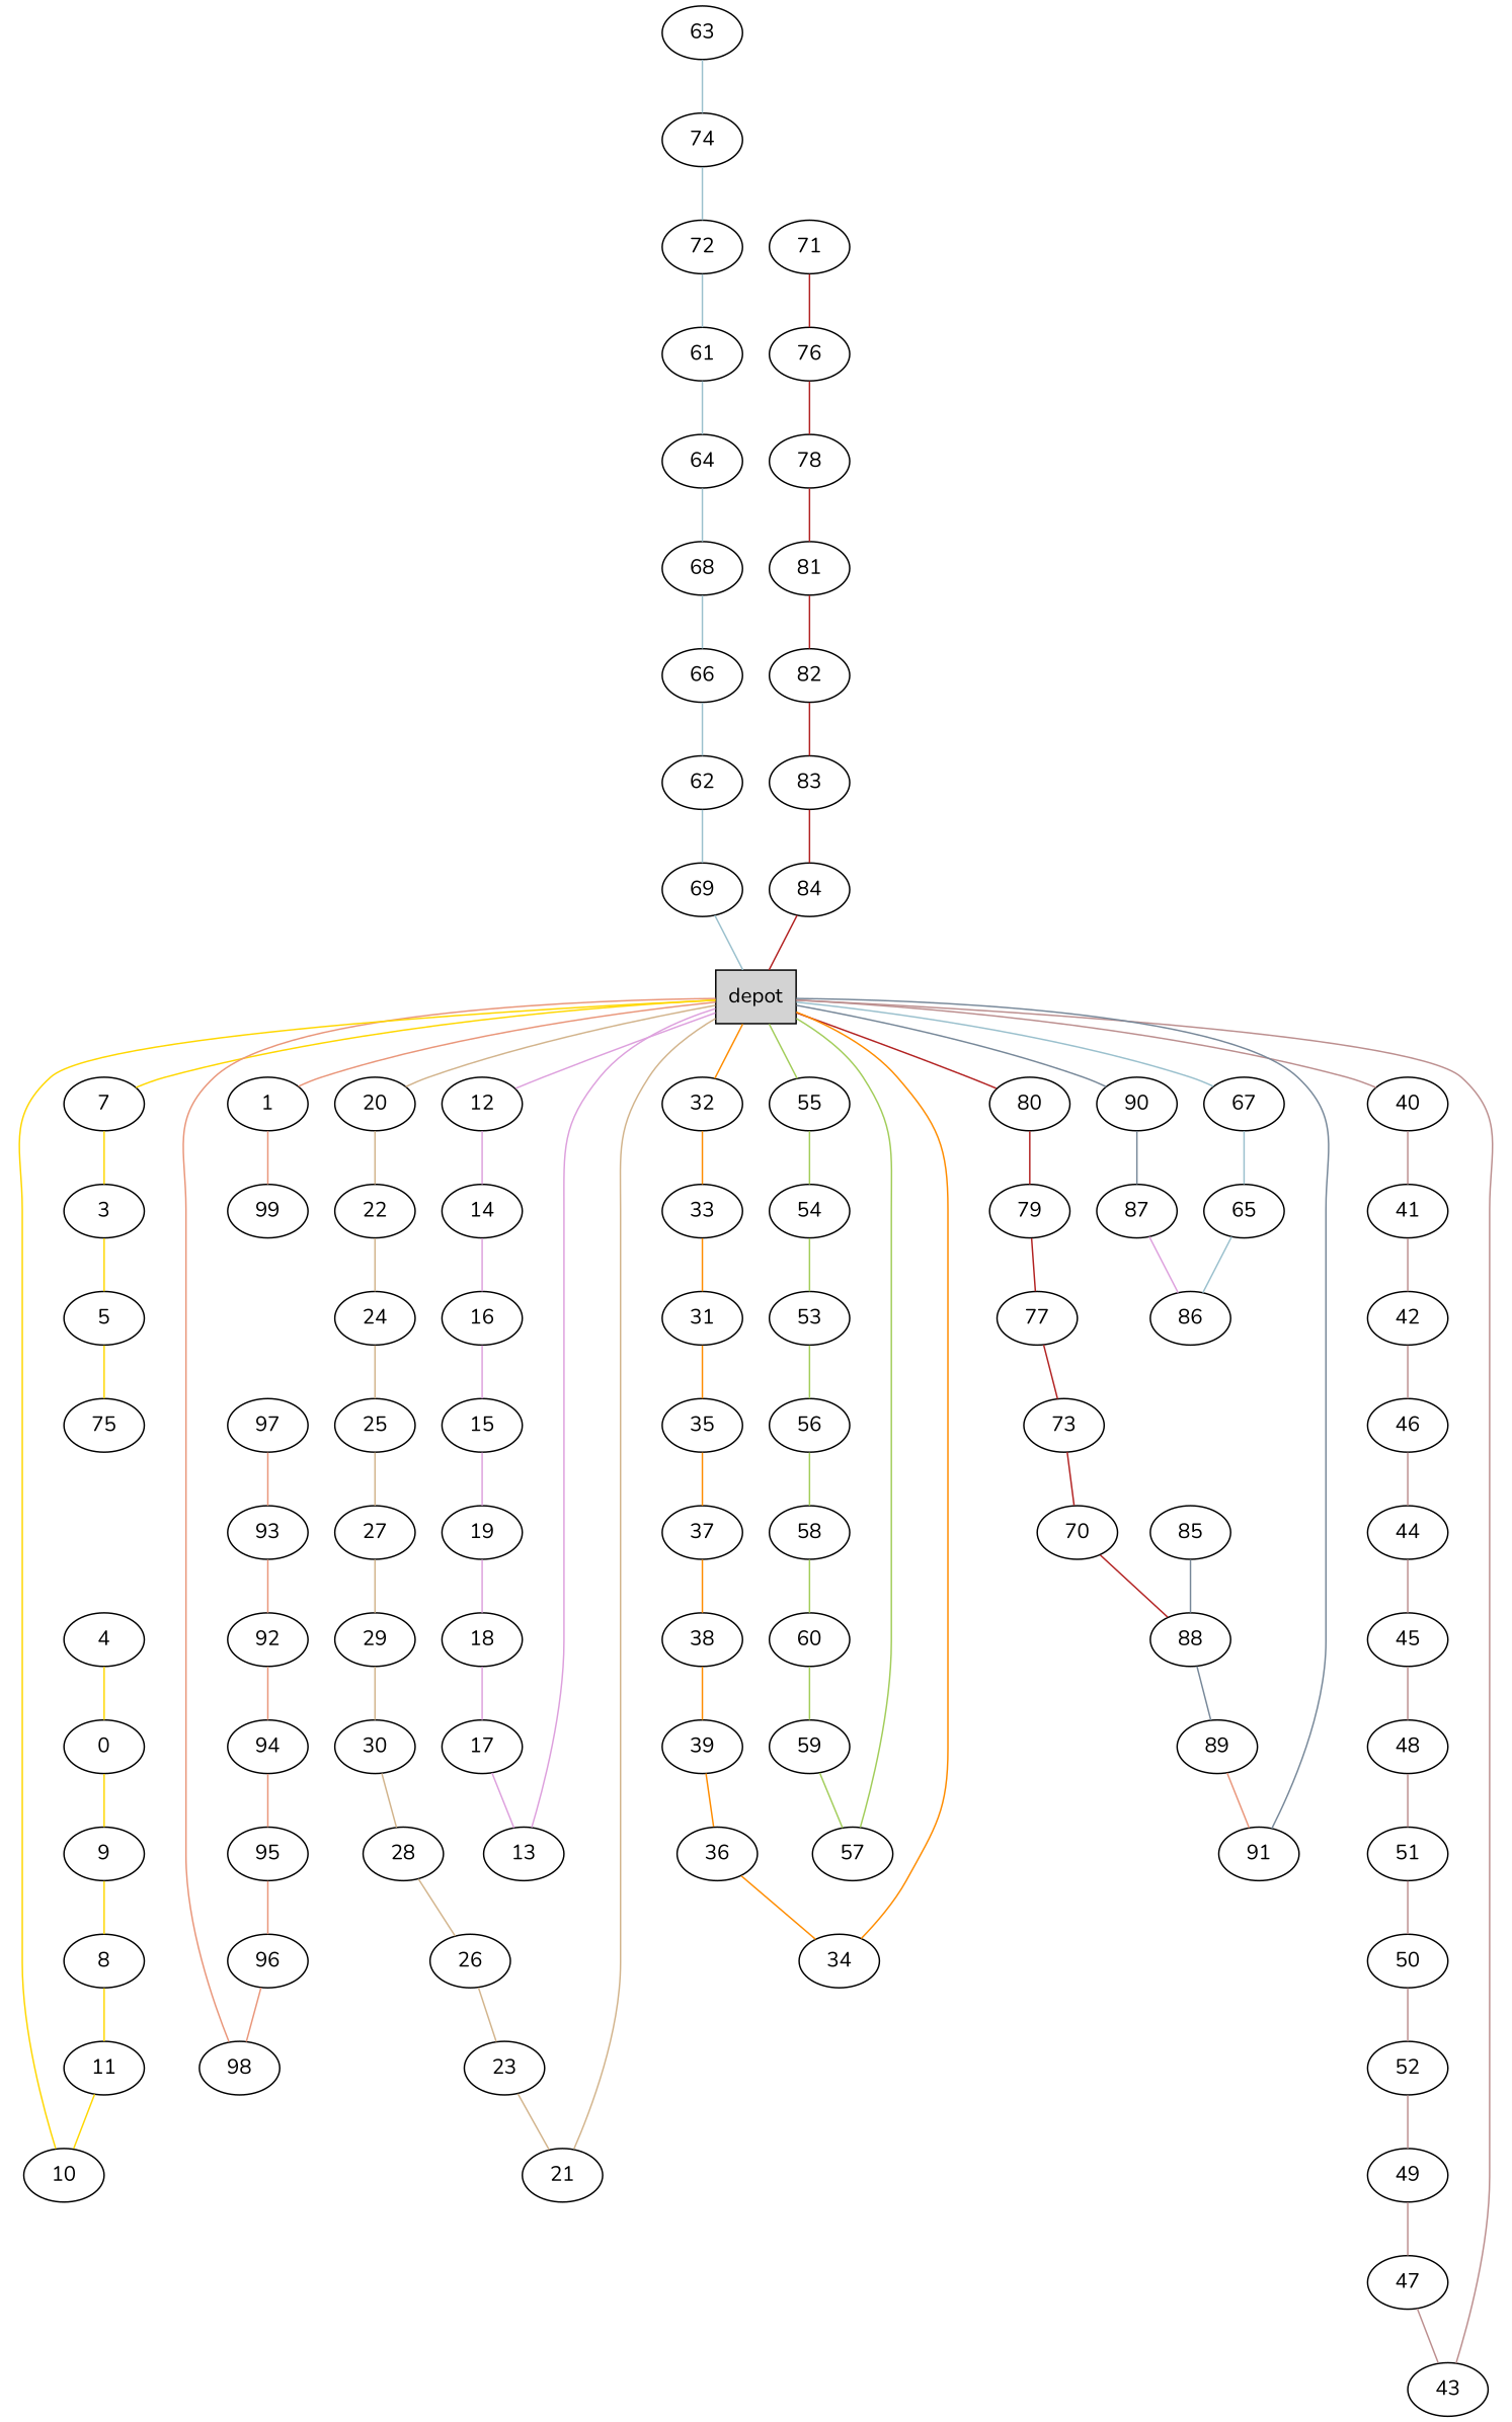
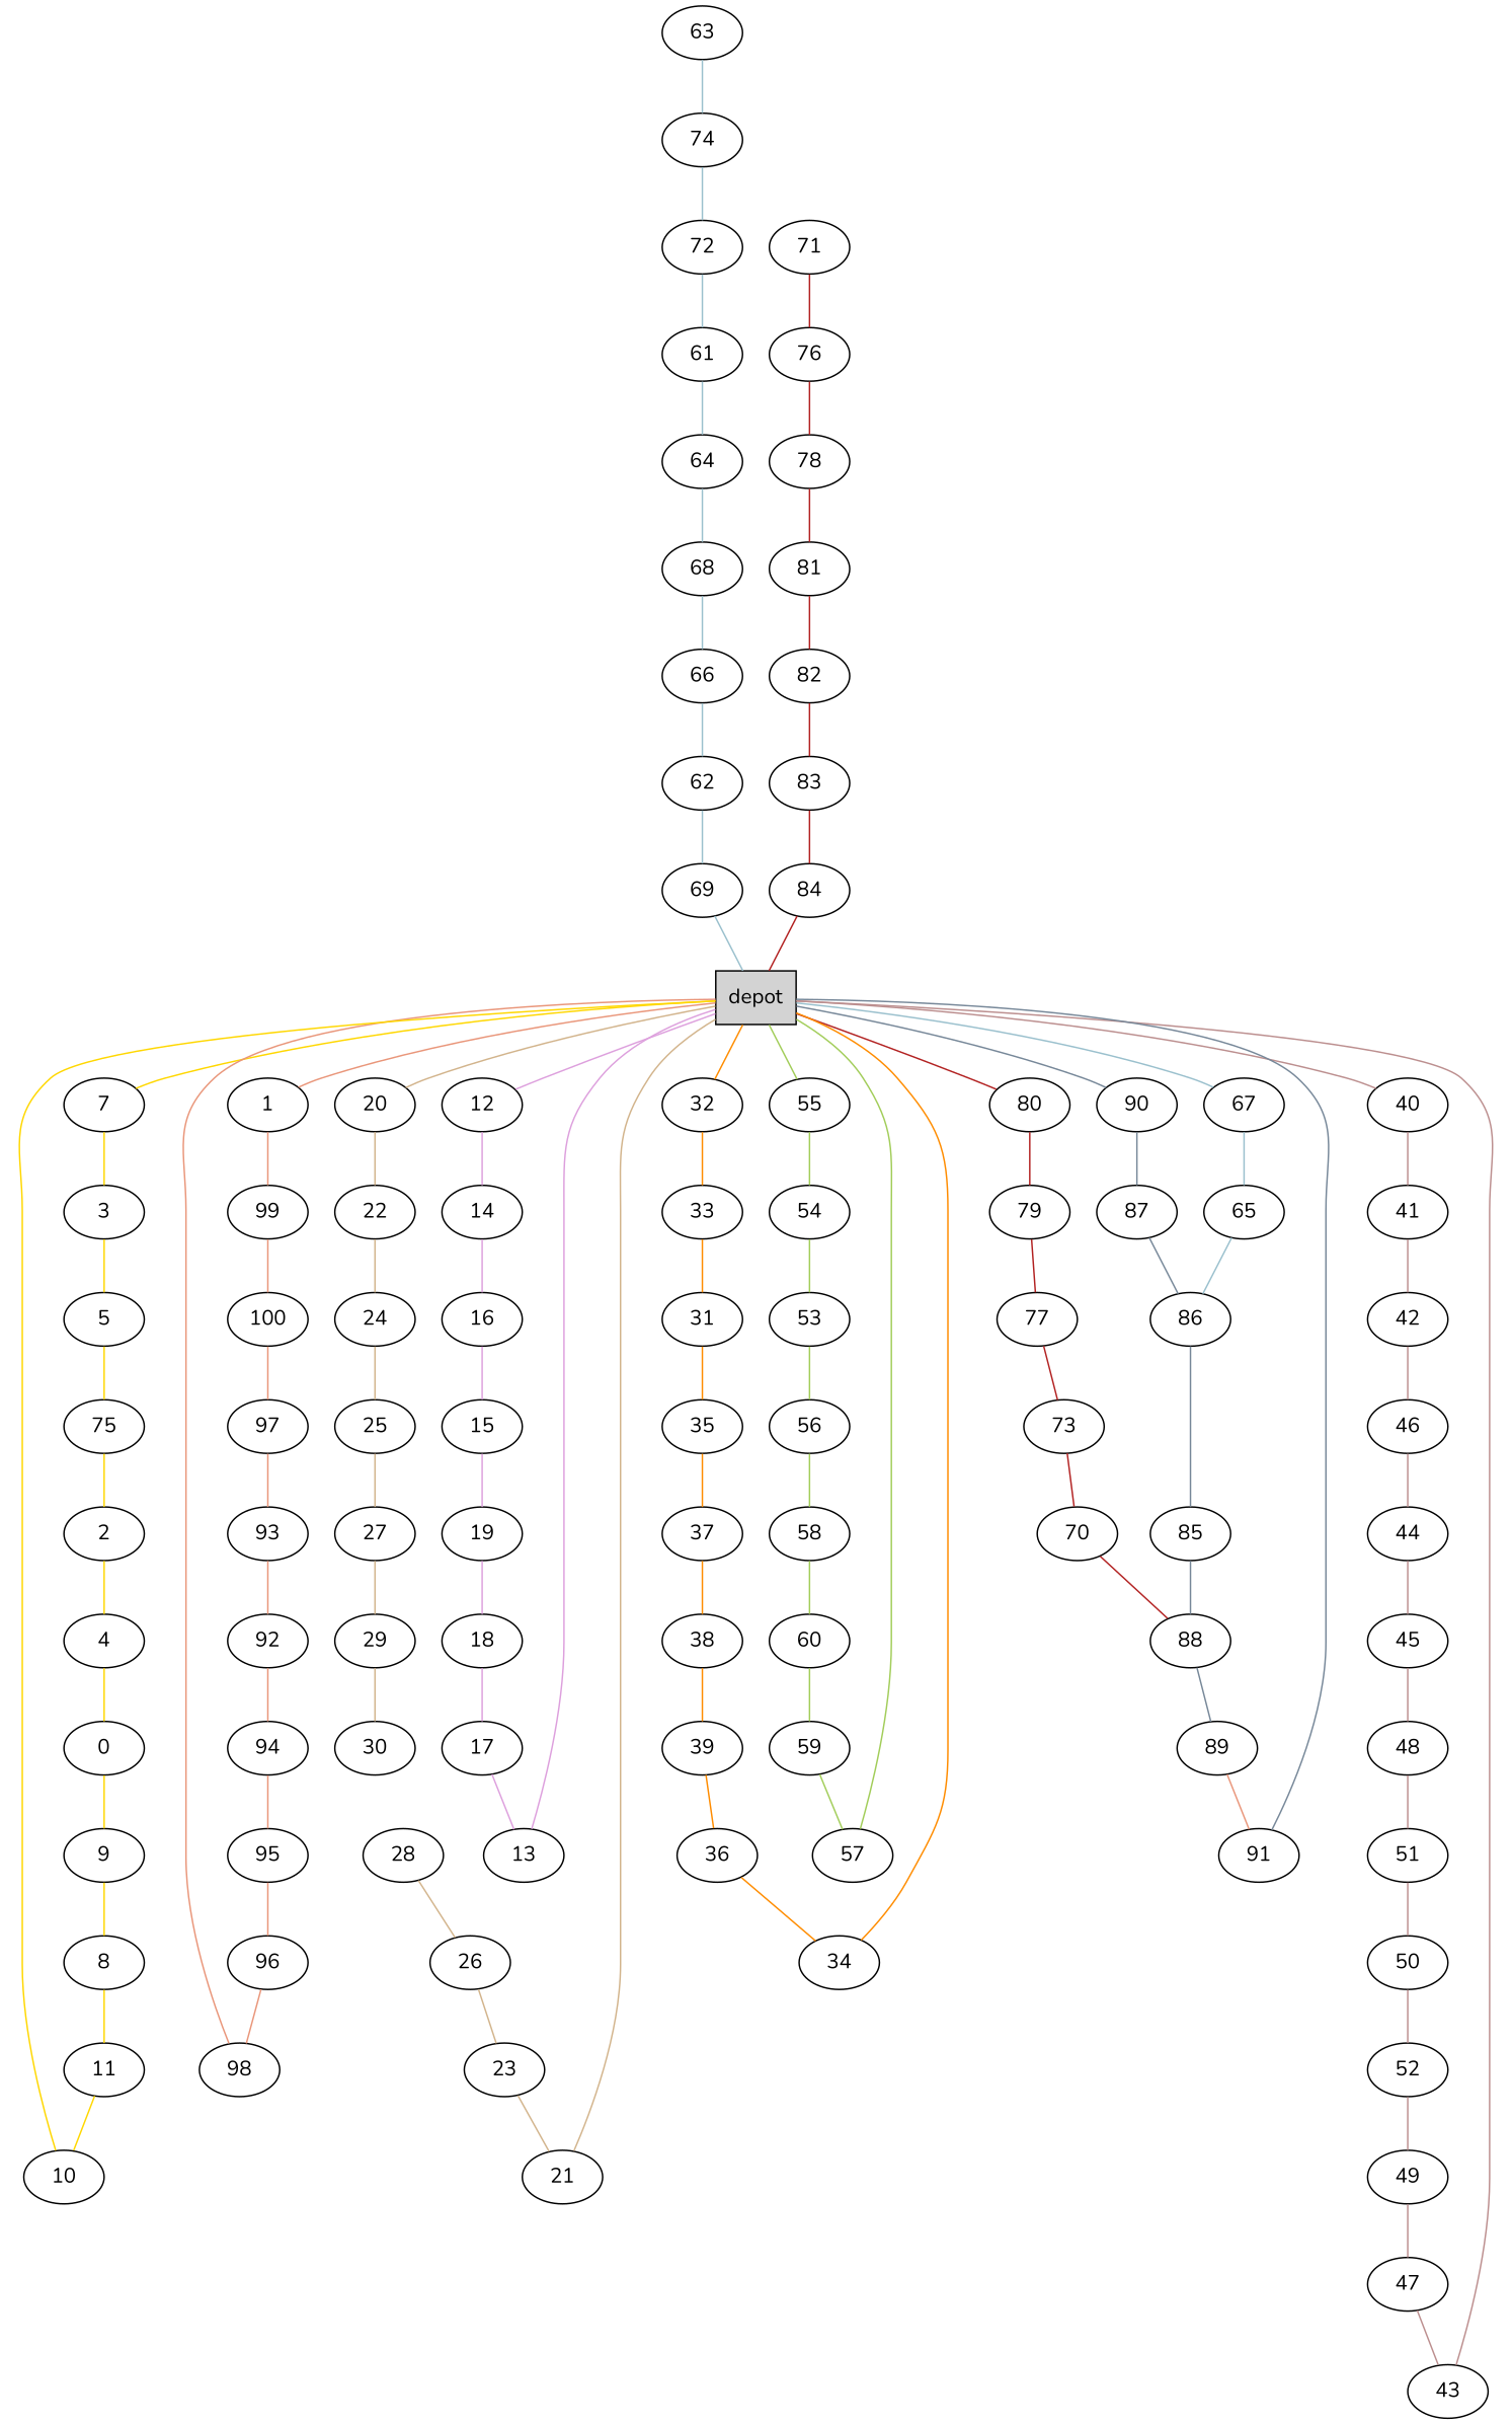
  graph {
    fontname=Nunito
    node [fontname=Nunito shape=ellipse]
    edge [color=rosybrown fontname=Nunito]
    n1 [label=depot shape=box style=filled]
    1
    7
    12
    20
    32
    40
    55
    67
    80
    90
    99
    3
    14
    22
    33
    41
    54
    65
    79
    87
+   100
    97
    93
    92
    94
    95
    96
    98
    5
    75
+   2
    4
    n34 [label=0]
    9
    8
    11
    10
    16
    15
    19
    18
    17
    13
    24
    25
    27
    29
    30
    28
    26
    23
    21
    31
    35
    37
    38
    39
    36
    34
    42
    46
    44
    45
    48
    51
    50
    52
    49
    47
    43
    53
    56
    58
    60
    59
    57
    86
    63
    74
    72
    61
    64
    68
    66
    62
    69
    77
    73
    70
    88
    71
    76
    78
    81
    82
    83
    84
    85
    89
    91
    n1 -- 1 [color=darksalmon]
    n1 -- 7 [color=gold]
    n1 -- 12 [color=plum]
    n1 -- 20 [color=tan]
    n1 -- 32 [color=darkorange]
    n1 -- 40
    n1 -- 55 [color=darkolivegreen3]
    n1 -- 67 [color=lightblue3]
    n1 -- 80 [color=firebrick]
    n1 -- 90 [color=lightslategray]
    1 -- 99 [color=darksalmon]
    7 -- 3 [color=gold]
    12 -- 14 [color=plum]
    20 -- 22 [color=tan]
    32 -- 33 [color=darkorange]
    40 -- 41
    55 -- 54 [color=darkolivegreen3]
    67 -- 65 [color=lightblue3]
    80 -- 79 [color=firebrick]
    90 -- 87 [color=lightslategray]
+   99 -- 100 [color=darksalmon]
    3 -- 5 [color=gold]
    14 -- 16 [color=plum]
    22 -- 24 [color=tan]
    33 -- 31 [color=darkorange]
    41 -- 42
    54 -- 53 [color=darkolivegreen3]
    65 -- 86 [color=lightblue3]
    79 -- 77 [color=firebrick]
-   87 -- 86 [color=plum]
+   87 -- 86 [color=lightslategray]
+   100 -- 97 [color=darksalmon]
    97 -- 93 [color=darksalmon]
    93 -- 92 [color=darksalmon]
    92 -- 94 [color=darksalmon]
    94 -- 95 [color=darksalmon]
    95 -- 96 [color=darksalmon]
    96 -- 98 [color=darksalmon]
    98 -- n1 [color=darksalmon]
    5 -- 75 [color=gold]
+   75 -- 2 [color=gold]
+   2 -- 4 [color=gold]
    4 -- n34 [color=gold]
    n34 -- 9 [color=gold]
    9 -- 8 [color=gold]
    8 -- 11 [color=gold]
    11 -- 10 [color=gold]
    10 -- n1 [color=gold]
    16 -- 15 [color=plum]
    15 -- 19 [color=plum]
    19 -- 18 [color=plum]
    18 -- 17 [color=plum]
    17 -- 13 [color=plum]
    13 -- n1 [color=plum]
    24 -- 25 [color=tan]
    25 -- 27 [color=tan]
    27 -- 29 [color=tan]
    29 -- 30 [color=tan]
-   30 -- 28 [color=tan]
    28 -- 26 [color=tan]
    26 -- 23 [color=tan]
    23 -- 21 [color=tan]
    21 -- n1 [color=tan]
    31 -- 35 [color=darkorange]
    35 -- 37 [color=darkorange]
    37 -- 38 [color=darkorange]
    38 -- 39 [color=darkorange]
    39 -- 36 [color=darkorange]
    36 -- 34 [color=darkorange]
    34 -- n1 [color=darkorange]
    42 -- 46
    46 -- 44
    44 -- 45
    45 -- 48
    48 -- 51
    51 -- 50
    50 -- 52
    52 -- 49
    49 -- 47
    47 -- 43
    43 -- n1
    53 -- 56 [color=darkolivegreen3]
    56 -- 58 [color=darkolivegreen3]
    58 -- 60 [color=darkolivegreen3]
    60 -- 59 [color=darkolivegreen3]
    59 -- 57 [color=darkolivegreen3]
    57 -- n1 [color=darkolivegreen3]
+   86 -- 85 [color=lightslategray]
    63 -- 74 [color=lightblue3]
    74 -- 72 [color=lightblue3]
    72 -- 61 [color=lightblue3]
    61 -- 64 [color=lightblue3]
    64 -- 68 [color=lightblue3]
    68 -- 66 [color=lightblue3]
    66 -- 62 [color=lightblue3]
    62 -- 69 [color=lightblue3]
    69 -- n1 [color=lightblue3]
    77 -- 73 [color=firebrick]
    73 -- 70 [color=firebrick]
    70 -- 88 [color=firebrick]
    88 -- 89 [color=lightslategray]
    71 -- 76 [color=firebrick]
    76 -- 78 [color=firebrick]
    78 -- 81 [color=firebrick]
    81 -- 82 [color=firebrick]
    82 -- 83 [color=firebrick]
    83 -- 84 [color=firebrick]
    84 -- n1 [color=firebrick]
    85 -- 88 [color=lightslategray]
    89 -- 91 [color=darksalmon]
    91 -- n1 [color=lightslategray]
  }
